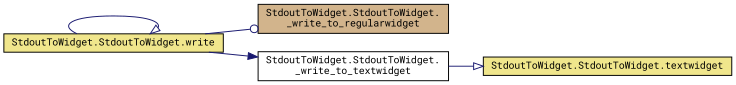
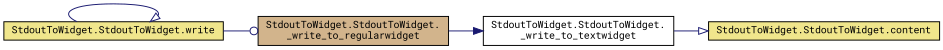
  digraph {
    fontname="Roboto Mono"
    rankdir=LR
    node [color=black fillcolor=khaki fontname="Roboto Mono" fontsize=10 shape=record style=filled]
    edge [arrowhead=onormal color=midnightblue fontname="Roboto Mono" fontsize=10 labelfontname=Helvetica labelfontsize=10 style=solid]
    n1 [fontcolor=black height=0.2 label="StdoutToWidget.StdoutToWidget.write" width=0.4]
    n2 [fillcolor=tan height=0.2 label="StdoutToWidget.StdoutToWidget.\l_write_to_regularwidget" width=0.4]
    n3 [fillcolor=white height=0.2 label="StdoutToWidget.StdoutToWidget.\l_write_to_textwidget" width=0.4]
-   n4 [height=0.2 label="StdoutToWidget.StdoutToWidget.textwidget" width=0.4]
+   n4 [height=0.2 label="StdoutToWidget.StdoutToWidget.content" width=0.4]
    n1 -> n1
    n1 -> n2 [arrowhead=odot]
-   n1 -> n3 [arrowhead=normal]
+   n2 -> n3 [arrowhead=normal]
    n3 -> n4
  }
